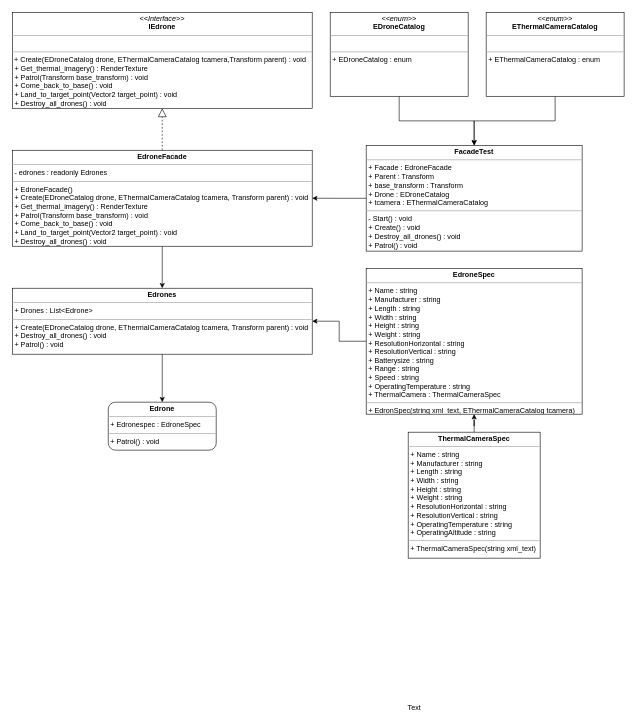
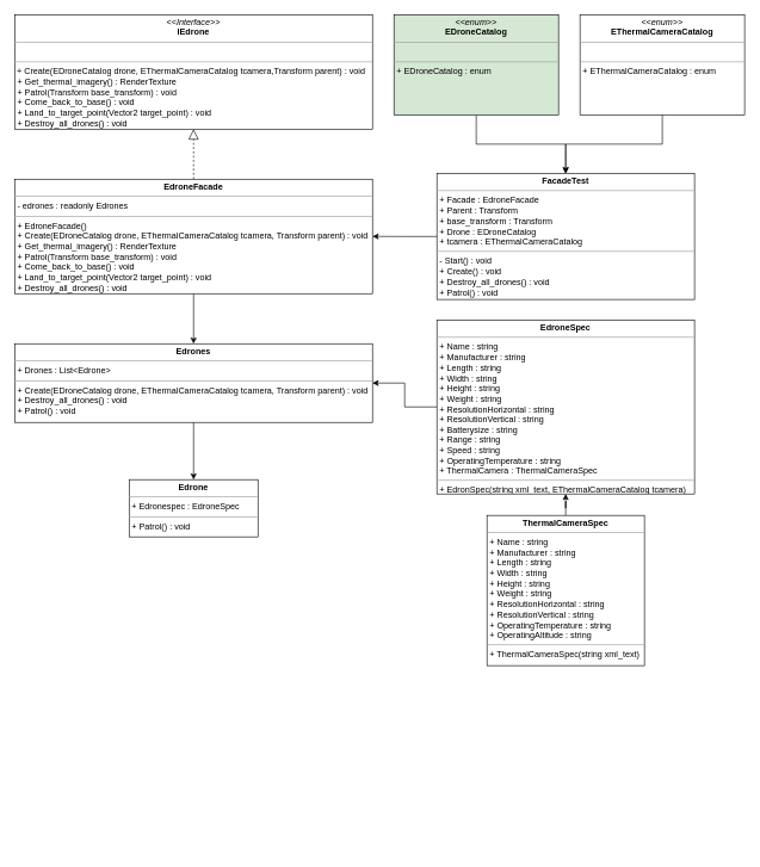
  <mxCell id="0" />
  <mxCell id="1" parent="0" />
  <mxCell id="2" value="" style="endArrow=block;dashed=1;endFill=0;endSize=12;html=1;entryX=0.5;entryY=1;entryDx=0;entryDy=0;exitX=0.5;exitY=0;exitDx=0;exitDy=0;" parent="1" source="5" target="3" edge="1"><mxGeometry width="160" relative="1" as="geometry"><mxPoint x="120" y="415" as="sourcePoint" /><mxPoint x="119.03" y="344.35" as="targetPoint" /></mxGeometry></mxCell>
  <mxCell id="3" value="&lt;p style=&quot;margin: 0px ; margin-top: 4px ; text-align: center&quot;&gt;&lt;i&gt;&amp;lt;&amp;lt;Interface&amp;gt;&amp;gt;&lt;/i&gt;&lt;br&gt;&lt;b&gt;IEdrone&lt;/b&gt;&lt;/p&gt;&lt;hr size=&quot;1&quot;&gt;&lt;p style=&quot;margin: 0px ; margin-left: 4px&quot;&gt;&lt;br&gt;&lt;/p&gt;&lt;hr size=&quot;1&quot;&gt;&lt;p style=&quot;margin: 0px ; margin-left: 4px&quot;&gt;&lt;/p&gt;&amp;nbsp;+ Create(EDroneCatalog drone, EThermalCameraCatalog tcamera,Transform parent&lt;span&gt;) : void&lt;/span&gt;&lt;br&gt;&lt;p style=&quot;margin: 0px ; margin-left: 4px&quot;&gt;+ Get_thermal_imagery() : RenderTexture&lt;/p&gt;&lt;p style=&quot;margin: 0px ; margin-left: 4px&quot;&gt;+ Patrol(Transform base_transform) : void&lt;br&gt;+ Come_back_to_base() : void&lt;/p&gt;&lt;p style=&quot;margin: 0px ; margin-left: 4px&quot;&gt;+ Land_to_target_point(Vector2 target_point) : void&lt;/p&gt;&lt;p style=&quot;margin: 0px ; margin-left: 4px&quot;&gt;+ Destroy_all_drones() : void&lt;/p&gt;" style="verticalAlign=top;align=left;overflow=fill;fontSize=12;fontFamily=Helvetica;html=1;" parent="1" vertex="1"><mxGeometry x="20" width="500" height="160" as="geometry" y="20" /></mxCell>
  <mxCell id="4" style="edgeStyle=orthogonalEdgeStyle;rounded=0;orthogonalLoop=1;jettySize=auto;html=1;entryX=0.5;entryY=0;entryDx=0;entryDy=0;" edge="1" parent="1" source="5" target="7"><mxGeometry relative="1" as="geometry" /></mxCell>
  <mxCell id="5" value="&lt;p style=&quot;margin: 0px ; margin-top: 4px ; text-align: center&quot;&gt;&lt;b&gt;EdroneFacade&lt;/b&gt;&lt;/p&gt;&lt;hr size=&quot;1&quot;&gt;&lt;p style=&quot;margin: 0px ; margin-left: 4px&quot;&gt;- edrones : readonly Edrones&lt;/p&gt;&lt;hr size=&quot;1&quot;&gt;&lt;p style=&quot;margin: 0px 0px 0px 4px&quot;&gt;+ EdroneFacade()&lt;br&gt;+ Create(EDroneCatalog drone, EThermalCameraCatalog tcamera, Transform parent) : void&lt;/p&gt;&lt;p style=&quot;margin: 0px 0px 0px 4px&quot;&gt;+ Get_thermal_imagery() : RenderTexture&lt;br&gt;+ Patrol(Transform base_transform) : void&lt;/p&gt;&lt;p style=&quot;margin: 0px 0px 0px 4px&quot;&gt;+ Come_back_to_base() : void&lt;br&gt;+ Land_to_target_point(Vector2 target_point) : void&lt;/p&gt;&lt;p style=&quot;margin: 0px 0px 0px 4px&quot;&gt;+ Destroy_all_drones() : void&lt;/p&gt;" style="verticalAlign=top;align=left;overflow=fill;fontSize=12;fontFamily=Helvetica;html=1;" parent="1" vertex="1"><mxGeometry x="20" y="250" width="500" height="160" as="geometry" /></mxCell>
  <mxCell id="6" style="edgeStyle=orthogonalEdgeStyle;rounded=0;orthogonalLoop=1;jettySize=auto;html=1;entryX=0.5;entryY=0;entryDx=0;entryDy=0;" edge="1" parent="1" source="7" target="15"><mxGeometry relative="1" as="geometry" /></mxCell>
  <mxCell id="7" value="&lt;p style=&quot;margin: 0px ; margin-top: 4px ; text-align: center&quot;&gt;&lt;b&gt;Edrones&lt;/b&gt;&lt;/p&gt;&lt;hr size=&quot;1&quot;&gt;&lt;p style=&quot;margin: 0px ; margin-left: 4px&quot;&gt;&lt;span&gt;+ Drones : List&amp;lt;Edrone&amp;gt;&lt;/span&gt;&lt;br&gt;&lt;/p&gt;&lt;hr size=&quot;1&quot;&gt;&lt;p style=&quot;margin: 0px ; margin-left: 4px&quot;&gt;+ Create(EDroneCatalog drone, EThermalCameraCatalog tcamera, Transform parent) : void&lt;/p&gt;&lt;p style=&quot;margin: 0px ; margin-left: 4px&quot;&gt;+ Destroy_all_drones() : void&lt;/p&gt;&lt;p style=&quot;margin: 0px ; margin-left: 4px&quot;&gt;+ Patrol() : void&lt;/p&gt;&lt;p style=&quot;margin: 0px ; margin-left: 4px&quot;&gt;&lt;br&gt;&lt;/p&gt;&lt;p style=&quot;margin: 0px ; margin-left: 4px&quot;&gt;&lt;br&gt;&lt;/p&gt;&lt;p style=&quot;margin: 0px ; margin-left: 4px&quot;&gt;&lt;br&gt;&lt;/p&gt;&lt;p style=&quot;margin: 0px ; margin-left: 4px&quot;&gt;&lt;br&gt;&lt;/p&gt;" style="verticalAlign=top;align=left;overflow=fill;fontSize=12;fontFamily=Helvetica;html=1;" parent="1" vertex="1"><mxGeometry x="20" y="480" width="500" height="110" as="geometry" /></mxCell>
- <mxCell id="8" value="Text" style="text;html=1;align=center;verticalAlign=middle;resizable=0;points=[];autosize=1;" vertex="1" parent="1"><mxGeometry x="670" y="1170" width="40" height="20" as="geometry" /></mxCell>
  <mxCell id="9" style="edgeStyle=orthogonalEdgeStyle;rounded=0;orthogonalLoop=1;jettySize=auto;html=1;entryX=1;entryY=0.5;entryDx=0;entryDy=0;" edge="1" parent="1" source="10" target="5"><mxGeometry relative="1" as="geometry" /></mxCell>
  <mxCell id="10" value="&lt;p style=&quot;margin: 0px ; margin-top: 4px ; text-align: center&quot;&gt;&lt;b&gt;FacadeTest&lt;/b&gt;&lt;/p&gt;&lt;hr size=&quot;1&quot;&gt;&lt;p style=&quot;margin: 0px ; margin-left: 4px&quot;&gt;+ Facade : EdroneFacade&lt;/p&gt;&lt;p style=&quot;margin: 0px ; margin-left: 4px&quot;&gt;+ Parent : Transform&lt;/p&gt;&lt;p style=&quot;margin: 0px ; margin-left: 4px&quot;&gt;+ base_transform : Transform&lt;/p&gt;&lt;p style=&quot;margin: 0px ; margin-left: 4px&quot;&gt;+ Drone : EDroneCatalog&lt;/p&gt;&lt;p style=&quot;margin: 0px ; margin-left: 4px&quot;&gt;+ tcamera : EThermalCameraCatalog&lt;/p&gt;&lt;hr size=&quot;1&quot;&gt;&lt;p style=&quot;margin: 0px ; margin-left: 4px&quot;&gt;- Start() : void&lt;/p&gt;&lt;p style=&quot;margin: 0px ; margin-left: 4px&quot;&gt;+ Create() : void&lt;/p&gt;&lt;p style=&quot;margin: 0px ; margin-left: 4px&quot;&gt;+ Destroy_all_drones() : void&lt;/p&gt;&lt;p style=&quot;margin: 0px ; margin-left: 4px&quot;&gt;+ Patrol() : void&lt;/p&gt;&lt;p style=&quot;margin: 0px ; margin-left: 4px&quot;&gt;&lt;br&gt;&lt;/p&gt;&lt;p style=&quot;margin: 0px ; margin-left: 4px&quot;&gt;&lt;br&gt;&lt;/p&gt;&lt;p style=&quot;margin: 0px ; margin-left: 4px&quot;&gt;&lt;br&gt;&lt;/p&gt;" style="verticalAlign=top;align=left;overflow=fill;fontSize=12;fontFamily=Helvetica;html=1;" vertex="1" parent="1"><mxGeometry x="610" y="241.88" width="360" height="176.25" as="geometry" /></mxCell>
  <mxCell id="11" style="edgeStyle=orthogonalEdgeStyle;rounded=0;orthogonalLoop=1;jettySize=auto;html=1;entryX=0.5;entryY=0;entryDx=0;entryDy=0;" edge="1" parent="1" source="12" target="10"><mxGeometry relative="1" as="geometry" /></mxCell>
- <mxCell id="12" value="&lt;p style=&quot;margin: 0px ; margin-top: 4px ; text-align: center&quot;&gt;&lt;i&gt;&amp;lt;&amp;lt;enum&amp;gt;&amp;gt;&lt;/i&gt;&lt;br&gt;&lt;b&gt;EDroneCatalog&lt;/b&gt;&lt;br&gt;&lt;/p&gt;&lt;hr size=&quot;1&quot;&gt;&lt;p style=&quot;margin: 0px ; margin-left: 4px&quot;&gt;&lt;br&gt;&lt;/p&gt;&lt;hr size=&quot;1&quot;&gt;&lt;p style=&quot;margin: 0px ; margin-left: 4px&quot;&gt;+ EDroneCatalog : enum&lt;/p&gt;&lt;p style=&quot;margin: 0px ; margin-left: 4px&quot;&gt;&lt;br&gt;&lt;/p&gt;&lt;p style=&quot;margin: 0px ; margin-left: 4px&quot;&gt;&lt;br&gt;&lt;/p&gt;&lt;p style=&quot;margin: 0px ; margin-left: 4px&quot;&gt;&lt;br&gt;&lt;/p&gt;&lt;p style=&quot;margin: 0px ; margin-left: 4px&quot;&gt;&lt;br&gt;&lt;/p&gt;&lt;p style=&quot;margin: 0px ; margin-left: 4px&quot;&gt;&lt;br&gt;&lt;/p&gt;" style="verticalAlign=top;align=left;overflow=fill;fontSize=12;fontFamily=Helvetica;html=1;" vertex="1" parent="1"><mxGeometry x="550" width="230" height="140" as="geometry" y="20" /></mxCell>
+ <mxCell id="12" value="&lt;p style=&quot;margin: 0px ; margin-top: 4px ; text-align: center&quot;&gt;&lt;i&gt;&amp;lt;&amp;lt;enum&amp;gt;&amp;gt;&lt;/i&gt;&lt;br&gt;&lt;b&gt;EDroneCatalog&lt;/b&gt;&lt;br&gt;&lt;/p&gt;&lt;hr size=&quot;1&quot;&gt;&lt;p style=&quot;margin: 0px ; margin-left: 4px&quot;&gt;&lt;br&gt;&lt;/p&gt;&lt;hr size=&quot;1&quot;&gt;&lt;p style=&quot;margin: 0px ; margin-left: 4px&quot;&gt;+ EDroneCatalog : enum&lt;/p&gt;&lt;p style=&quot;margin: 0px ; margin-left: 4px&quot;&gt;&lt;br&gt;&lt;/p&gt;&lt;p style=&quot;margin: 0px ; margin-left: 4px&quot;&gt;&lt;br&gt;&lt;/p&gt;&lt;p style=&quot;margin: 0px ; margin-left: 4px&quot;&gt;&lt;br&gt;&lt;/p&gt;&lt;p style=&quot;margin: 0px ; margin-left: 4px&quot;&gt;&lt;br&gt;&lt;/p&gt;&lt;p style=&quot;margin: 0px ; margin-left: 4px&quot;&gt;&lt;br&gt;&lt;/p&gt;" style="verticalAlign=top;align=left;overflow=fill;fontSize=12;fontFamily=Helvetica;html=1;fillColor=#d5e8d4;" vertex="1" parent="1"><mxGeometry x="550" width="230" height="140" as="geometry" y="20" /></mxCell>
  <mxCell id="13" style="edgeStyle=orthogonalEdgeStyle;rounded=0;orthogonalLoop=1;jettySize=auto;html=1;entryX=0.5;entryY=0;entryDx=0;entryDy=0;" edge="1" parent="1" source="14" target="10"><mxGeometry relative="1" as="geometry" /></mxCell>
  <mxCell id="14" value="&lt;p style=&quot;margin: 0px ; margin-top: 4px ; text-align: center&quot;&gt;&lt;i&gt;&amp;lt;&amp;lt;enum&amp;gt;&amp;gt;&lt;/i&gt;&lt;br&gt;&lt;b&gt;EThermalCameraCatalog&lt;/b&gt;&lt;br&gt;&lt;/p&gt;&lt;hr size=&quot;1&quot;&gt;&lt;p style=&quot;margin: 0px ; margin-left: 4px&quot;&gt;&lt;br&gt;&lt;/p&gt;&lt;hr size=&quot;1&quot;&gt;&lt;p style=&quot;margin: 0px ; margin-left: 4px&quot;&gt;+ EThermalCameraCatalog : enum&lt;/p&gt;&lt;p style=&quot;margin: 0px ; margin-left: 4px&quot;&gt;&lt;br&gt;&lt;/p&gt;&lt;p style=&quot;margin: 0px ; margin-left: 4px&quot;&gt;&lt;br&gt;&lt;/p&gt;&lt;p style=&quot;margin: 0px ; margin-left: 4px&quot;&gt;&lt;br&gt;&lt;/p&gt;&lt;p style=&quot;margin: 0px ; margin-left: 4px&quot;&gt;&lt;br&gt;&lt;/p&gt;&lt;p style=&quot;margin: 0px ; margin-left: 4px&quot;&gt;&lt;br&gt;&lt;/p&gt;" style="verticalAlign=top;align=left;overflow=fill;fontSize=12;fontFamily=Helvetica;html=1;" vertex="1" parent="1"><mxGeometry x="810" width="230" height="140" as="geometry" y="20" /></mxCell>
- <mxCell id="15" value="&lt;p style=&quot;margin: 0px ; margin-top: 4px ; text-align: center&quot;&gt;&lt;b&gt;Edrone&lt;/b&gt;&lt;/p&gt;&lt;hr size=&quot;1&quot;&gt;&lt;p style=&quot;margin: 0px ; margin-left: 4px&quot;&gt;&lt;span&gt;+ Edronespec : EdroneSpec&lt;/span&gt;&lt;br&gt;&lt;/p&gt;&lt;hr size=&quot;1&quot;&gt;&lt;p style=&quot;margin: 0px ; margin-left: 4px&quot;&gt;+ Patrol() : void&lt;/p&gt;&lt;p style=&quot;margin: 0px ; margin-left: 4px&quot;&gt;&lt;br&gt;&lt;/p&gt;&lt;p style=&quot;margin: 0px ; margin-left: 4px&quot;&gt;&lt;br&gt;&lt;/p&gt;&lt;p style=&quot;margin: 0px ; margin-left: 4px&quot;&gt;&lt;br&gt;&lt;/p&gt;&lt;p style=&quot;margin: 0px ; margin-left: 4px&quot;&gt;&lt;br&gt;&lt;/p&gt;" style="verticalAlign=top;align=left;overflow=fill;fontSize=12;fontFamily=Helvetica;html=1;rounded=1;" vertex="1" parent="1"><mxGeometry x="180" y="670" width="180" height="80" as="geometry" /></mxCell>
+ <mxCell id="15" value="&lt;p style=&quot;margin: 0px ; margin-top: 4px ; text-align: center&quot;&gt;&lt;b&gt;Edrone&lt;/b&gt;&lt;/p&gt;&lt;hr size=&quot;1&quot;&gt;&lt;p style=&quot;margin: 0px ; margin-left: 4px&quot;&gt;&lt;span&gt;+ Edronespec : EdroneSpec&lt;/span&gt;&lt;br&gt;&lt;/p&gt;&lt;hr size=&quot;1&quot;&gt;&lt;p style=&quot;margin: 0px ; margin-left: 4px&quot;&gt;+ Patrol() : void&lt;/p&gt;&lt;p style=&quot;margin: 0px ; margin-left: 4px&quot;&gt;&lt;br&gt;&lt;/p&gt;&lt;p style=&quot;margin: 0px ; margin-left: 4px&quot;&gt;&lt;br&gt;&lt;/p&gt;&lt;p style=&quot;margin: 0px ; margin-left: 4px&quot;&gt;&lt;br&gt;&lt;/p&gt;&lt;p style=&quot;margin: 0px ; margin-left: 4px&quot;&gt;&lt;br&gt;&lt;/p&gt;" style="verticalAlign=top;align=left;overflow=fill;fontSize=12;fontFamily=Helvetica;html=1;" vertex="1" parent="1"><mxGeometry x="180" y="670" width="180" height="80" as="geometry" /></mxCell>
  <mxCell id="16" style="edgeStyle=orthogonalEdgeStyle;rounded=0;orthogonalLoop=1;jettySize=auto;html=1;entryX=1;entryY=0.5;entryDx=0;entryDy=0;" edge="1" parent="1" source="17" target="7"><mxGeometry relative="1" as="geometry" /></mxCell>
  <mxCell id="17" value="&lt;p style=&quot;margin: 0px ; margin-top: 4px ; text-align: center&quot;&gt;&lt;b&gt;EdroneSpec&lt;/b&gt;&lt;/p&gt;&lt;hr size=&quot;1&quot;&gt;&lt;p style=&quot;margin: 0px ; margin-left: 4px&quot;&gt;+ Name : string&lt;/p&gt;&lt;p style=&quot;margin: 0px ; margin-left: 4px&quot;&gt;+ Manufacturer : string&lt;/p&gt;&lt;p style=&quot;margin: 0px ; margin-left: 4px&quot;&gt;+ Length : string&lt;/p&gt;&lt;p style=&quot;margin: 0px ; margin-left: 4px&quot;&gt;+ Width : string&lt;/p&gt;&lt;p style=&quot;margin: 0px ; margin-left: 4px&quot;&gt;+ Height : string&lt;/p&gt;&lt;p style=&quot;margin: 0px ; margin-left: 4px&quot;&gt;+ Weight : string&lt;/p&gt;&lt;p style=&quot;margin: 0px ; margin-left: 4px&quot;&gt;+ ResolutionHorizontal : string&lt;/p&gt;&lt;p style=&quot;margin: 0px ; margin-left: 4px&quot;&gt;+ ResolutionVertical : string&lt;/p&gt;&lt;p style=&quot;margin: 0px ; margin-left: 4px&quot;&gt;+ Batterysize : string&lt;/p&gt;&lt;p style=&quot;margin: 0px ; margin-left: 4px&quot;&gt;+ Range : string&lt;/p&gt;&lt;p style=&quot;margin: 0px ; margin-left: 4px&quot;&gt;+ Speed : string&lt;/p&gt;&lt;p style=&quot;margin: 0px ; margin-left: 4px&quot;&gt;+ OperatingTemperature : string&lt;/p&gt;&lt;p style=&quot;margin: 0px ; margin-left: 4px&quot;&gt;+ ThermalCamera : ThermalCameraSpec&lt;/p&gt;&lt;hr size=&quot;1&quot;&gt;&lt;p style=&quot;margin: 0px ; margin-left: 4px&quot;&gt;+ EdronSpec(string xml_text, EThermalCameraCatalog tcamera)&lt;/p&gt;&lt;p style=&quot;margin: 0px ; margin-left: 4px&quot;&gt;&lt;br&gt;&lt;/p&gt;&lt;p style=&quot;margin: 0px ; margin-left: 4px&quot;&gt;&lt;br&gt;&lt;/p&gt;&lt;p style=&quot;margin: 0px ; margin-left: 4px&quot;&gt;&lt;br&gt;&lt;/p&gt;" style="verticalAlign=top;align=left;overflow=fill;fontSize=12;fontFamily=Helvetica;html=1;" vertex="1" parent="1"><mxGeometry x="610" y="446.87" width="360" height="243.13" as="geometry" /></mxCell>
  <mxCell id="18" style="edgeStyle=orthogonalEdgeStyle;rounded=0;orthogonalLoop=1;jettySize=auto;html=1;entryX=0.5;entryY=1;entryDx=0;entryDy=0;" edge="1" parent="1" source="19" target="17"><mxGeometry relative="1" as="geometry" /></mxCell>
  <mxCell id="19" value="&lt;p style=&quot;margin: 0px ; margin-top: 4px ; text-align: center&quot;&gt;&lt;b&gt;ThermalCameraSpec&lt;/b&gt;&lt;/p&gt;&lt;hr size=&quot;1&quot;&gt;&lt;p style=&quot;margin: 0px ; margin-left: 4px&quot;&gt;+ Name : string&lt;/p&gt;&lt;p style=&quot;margin: 0px ; margin-left: 4px&quot;&gt;+ Manufacturer : string&lt;/p&gt;&lt;p style=&quot;margin: 0px ; margin-left: 4px&quot;&gt;+ Length : string&lt;/p&gt;&lt;p style=&quot;margin: 0px ; margin-left: 4px&quot;&gt;+ Width : string&lt;/p&gt;&lt;p style=&quot;margin: 0px ; margin-left: 4px&quot;&gt;+ Height : string&lt;/p&gt;&lt;p style=&quot;margin: 0px ; margin-left: 4px&quot;&gt;+ Weight : string&lt;/p&gt;&lt;p style=&quot;margin: 0px ; margin-left: 4px&quot;&gt;+ ResolutionHorizontal : string&lt;/p&gt;&lt;p style=&quot;margin: 0px ; margin-left: 4px&quot;&gt;+ ResolutionVertical : string&lt;/p&gt;&lt;p style=&quot;margin: 0px ; margin-left: 4px&quot;&gt;+ OperatingTemperature : string&lt;/p&gt;&lt;p style=&quot;margin: 0px ; margin-left: 4px&quot;&gt;+ OperatingAltitude : string&lt;/p&gt;&lt;hr size=&quot;1&quot;&gt;&lt;p style=&quot;margin: 0px ; margin-left: 4px&quot;&gt;+ ThermalCameraSpec(string xml_text)&lt;/p&gt;&lt;p style=&quot;margin: 0px ; margin-left: 4px&quot;&gt;&lt;br&gt;&lt;/p&gt;&lt;p style=&quot;margin: 0px ; margin-left: 4px&quot;&gt;&lt;br&gt;&lt;/p&gt;&lt;p style=&quot;margin: 0px ; margin-left: 4px&quot;&gt;&lt;br&gt;&lt;/p&gt;" style="verticalAlign=top;align=left;overflow=fill;fontSize=12;fontFamily=Helvetica;html=1;" vertex="1" parent="1"><mxGeometry x="680" y="720" width="220" height="210" as="geometry" /></mxCell>
